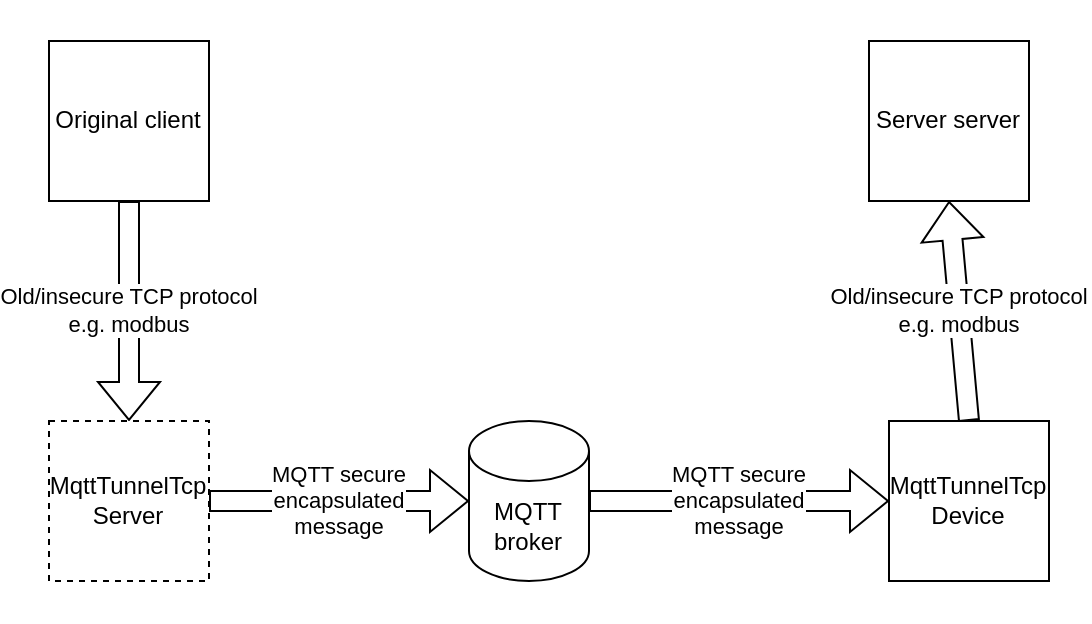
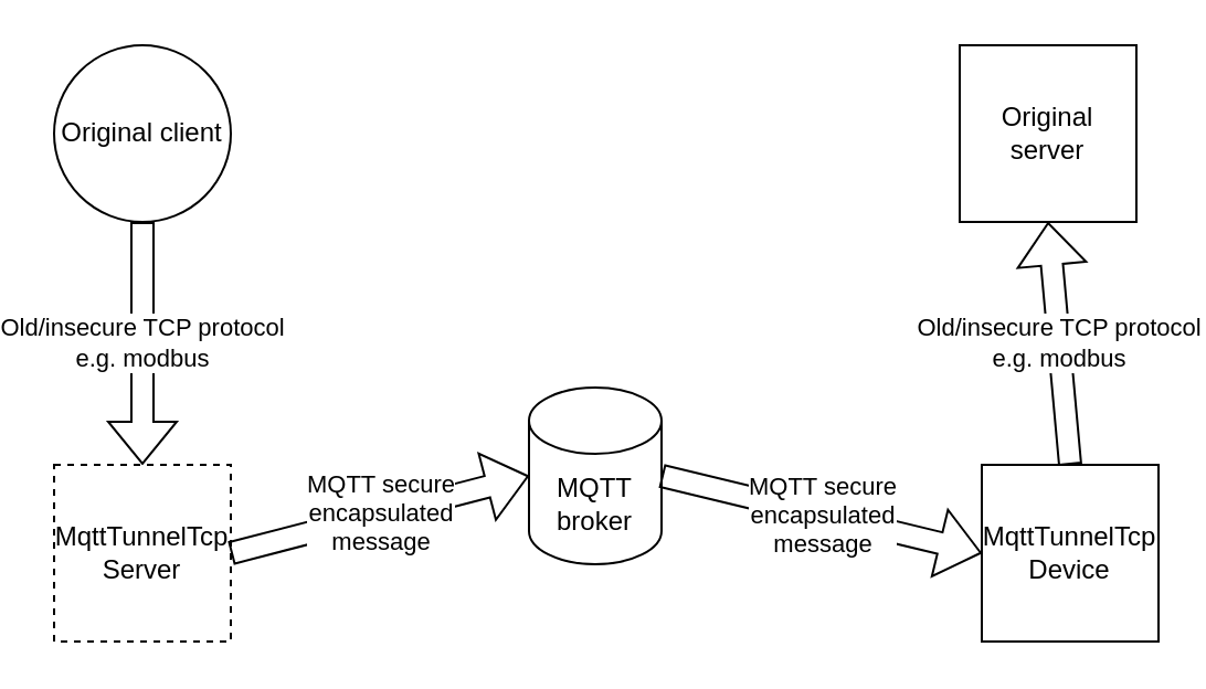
  <mxCell id="0" />
  <mxCell id="1" parent="0" />
- <mxCell id="2" value="&lt;div&gt;Original client&lt;/div&gt;" style="whiteSpace=wrap;html=1;aspect=fixed;" parent="1" vertex="1"><mxGeometry x="20" y="20" width="80" height="80" as="geometry" /></mxCell>
- <mxCell id="3" value="Server server" style="whiteSpace=wrap;html=1;aspect=fixed;" parent="1" vertex="1"><mxGeometry x="430" y="20" width="80" height="80" as="geometry" /></mxCell>
+ <mxCell id="2" value="&lt;div&gt;Original client&lt;/div&gt;" style="ellipse;whiteSpace=wrap;html=1;aspect=fixed;" parent="1" vertex="1"><mxGeometry x="20" y="20" width="80" height="80" as="geometry" /></mxCell>
+ <mxCell id="3" value="Original server" style="whiteSpace=wrap;html=1;aspect=fixed;" parent="1" vertex="1"><mxGeometry x="430" y="20" width="80" height="80" as="geometry" /></mxCell>
  <mxCell id="4" value="&lt;div&gt;Old/insecure TCP protocol&lt;/div&gt;&lt;div&gt;e.g. modbus&lt;/div&gt;" style="endArrow=classic;html=1;rounded=0;shape=flexArrow;exitX=0.5;exitY=1;exitDx=0;exitDy=0;" parent="1" source="2" target="6" edge="1"><mxGeometry width="50" height="50" relative="1" as="geometry"><mxPoint x="370" y="300" as="sourcePoint" /><mxPoint x="100" y="310" as="targetPoint" /></mxGeometry></mxCell>
- <mxCell id="5" value="MQTT broker" style="shape=cylinder3;whiteSpace=wrap;html=1;boundedLbl=1;backgroundOutline=1;size=15;" parent="1" vertex="1"><mxGeometry x="230" y="210" width="60" height="80" as="geometry" /></mxCell>
+ <mxCell id="5" value="MQTT broker" style="shape=cylinder3;whiteSpace=wrap;html=1;boundedLbl=1;backgroundOutline=1;size=15;" parent="1" vertex="1"><mxGeometry x="235" y="175" width="60" height="80" as="geometry" /></mxCell>
  <mxCell id="6" value="&lt;div&gt;MqttTunnelTcp&lt;/div&gt;&lt;div&gt;Server&lt;/div&gt;" style="whiteSpace=wrap;html=1;aspect=fixed;dashed=1;" parent="1" vertex="1"><mxGeometry x="20" y="210" width="80" height="80" as="geometry" /></mxCell>
  <mxCell id="7" value="&lt;div&gt;MQTT secure&lt;br&gt;&lt;/div&gt;&lt;div&gt;encapsulated&lt;/div&gt;&lt;div&gt;message&lt;br&gt;&lt;/div&gt;" style="endArrow=classic;html=1;rounded=0;shape=flexArrow;exitX=1;exitY=0.5;exitDx=0;exitDy=0;entryX=0;entryY=0.5;entryDx=0;entryDy=0;entryPerimeter=0;" parent="1" source="6" target="5" edge="1"><mxGeometry width="50" height="50" relative="1" as="geometry"><mxPoint x="70" y="110" as="sourcePoint" /><mxPoint x="70" y="220" as="targetPoint" /></mxGeometry></mxCell>
  <mxCell id="8" value="&lt;div&gt;MqttTunnelTcp&lt;/div&gt;&lt;div&gt;Device&lt;br&gt;&lt;/div&gt;" style="whiteSpace=wrap;html=1;aspect=fixed;" parent="1" vertex="1"><mxGeometry x="440" y="210" width="80" height="80" as="geometry" /></mxCell>
  <mxCell id="9" value="&lt;div&gt;MQTT secure&lt;br&gt;&lt;/div&gt;&lt;div&gt;encapsulated&lt;/div&gt;&lt;div&gt;message&lt;br&gt;&lt;/div&gt;" style="endArrow=classic;html=1;rounded=0;shape=flexArrow;exitX=1;exitY=0.5;exitDx=0;exitDy=0;entryX=0;entryY=0.5;entryDx=0;entryDy=0;exitPerimeter=0;" parent="1" source="5" target="8" edge="1"><mxGeometry width="50" height="50" relative="1" as="geometry"><mxPoint x="300" y="340" as="sourcePoint" /><mxPoint x="430" y="340" as="targetPoint" /></mxGeometry></mxCell>
  <mxCell id="10" value="&lt;div&gt;Old/insecure TCP protocol&lt;/div&gt;&lt;div&gt;e.g. modbus&lt;/div&gt;" style="endArrow=classic;html=1;rounded=0;shape=flexArrow;exitX=0.5;exitY=0;exitDx=0;exitDy=0;entryX=0.5;entryY=1;entryDx=0;entryDy=0;" parent="1" source="8" target="3" edge="1"><mxGeometry width="50" height="50" relative="1" as="geometry"><mxPoint x="70" y="110" as="sourcePoint" /><mxPoint x="70" y="220" as="targetPoint" /></mxGeometry></mxCell>
